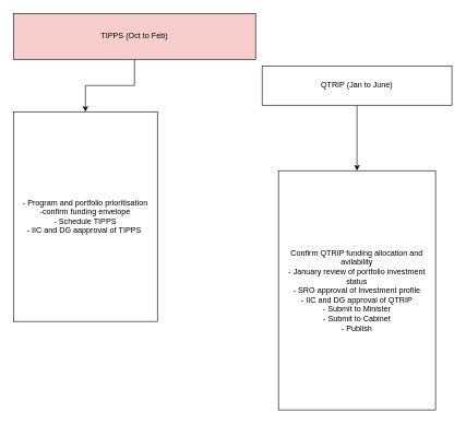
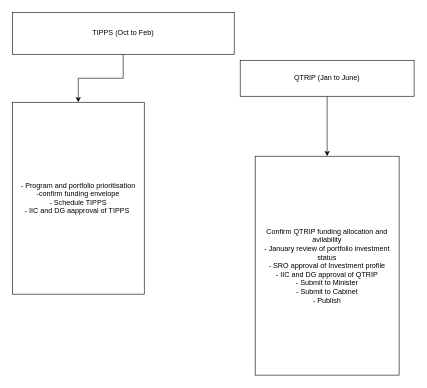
  <mxCell id="0" />
  <mxCell id="1" parent="0" />
  <mxCell id="2" value="" style="edgeStyle=orthogonalEdgeStyle;rounded=0;orthogonalLoop=1;jettySize=auto;html=1;" edge="1" parent="1" source="3" target="6"><mxGeometry relative="1" as="geometry" /></mxCell>
- <mxCell id="3" value="TIPPS (Oct to Feb)" style="rounded=0;whiteSpace=wrap;html=1;fillColor=#f8cecc;" vertex="1" parent="1"><mxGeometry x="20" y="20" width="370" height="70" as="geometry" /></mxCell>
+ <mxCell id="3" value="TIPPS (Oct to Feb)" style="rounded=0;whiteSpace=wrap;html=1;" vertex="1" parent="1"><mxGeometry x="20" y="20" width="370" height="70" as="geometry" /></mxCell>
  <mxCell id="4" value="" style="edgeStyle=orthogonalEdgeStyle;rounded=0;orthogonalLoop=1;jettySize=auto;html=1;" edge="1" parent="1" source="5" target="7"><mxGeometry relative="1" as="geometry" /></mxCell>
  <mxCell id="5" value="QTRIP (Jan to June)" style="rounded=0;whiteSpace=wrap;html=1;" vertex="1" parent="1"><mxGeometry x="400" y="100" width="290" height="60" as="geometry" /></mxCell>
  <mxCell id="6" value="- Program and portfolio prioritisation&lt;br&gt;-confirm funding envelope&lt;br&gt;- Schedule TIPPS&lt;br&gt;- IIC and DG aapproval of TIPPS&amp;nbsp;" style="whiteSpace=wrap;html=1;rounded=0;" vertex="1" parent="1"><mxGeometry x="20" y="170" width="220" height="320" as="geometry" /></mxCell>
  <mxCell id="7" value="Confirm QTRIP funding allocation and avilability&lt;br&gt;- January review of portfolio investment status&lt;br&gt;- SRO approval of Investment profile&lt;br&gt;- IIC and DG approval of QTRIP&lt;br&gt;- Submit to Minister&lt;br&gt;- Submit to Cabinet&lt;br&gt;- Publish" style="whiteSpace=wrap;html=1;rounded=0;" vertex="1" parent="1"><mxGeometry x="425" y="260" width="240" height="365" as="geometry" /></mxCell>
